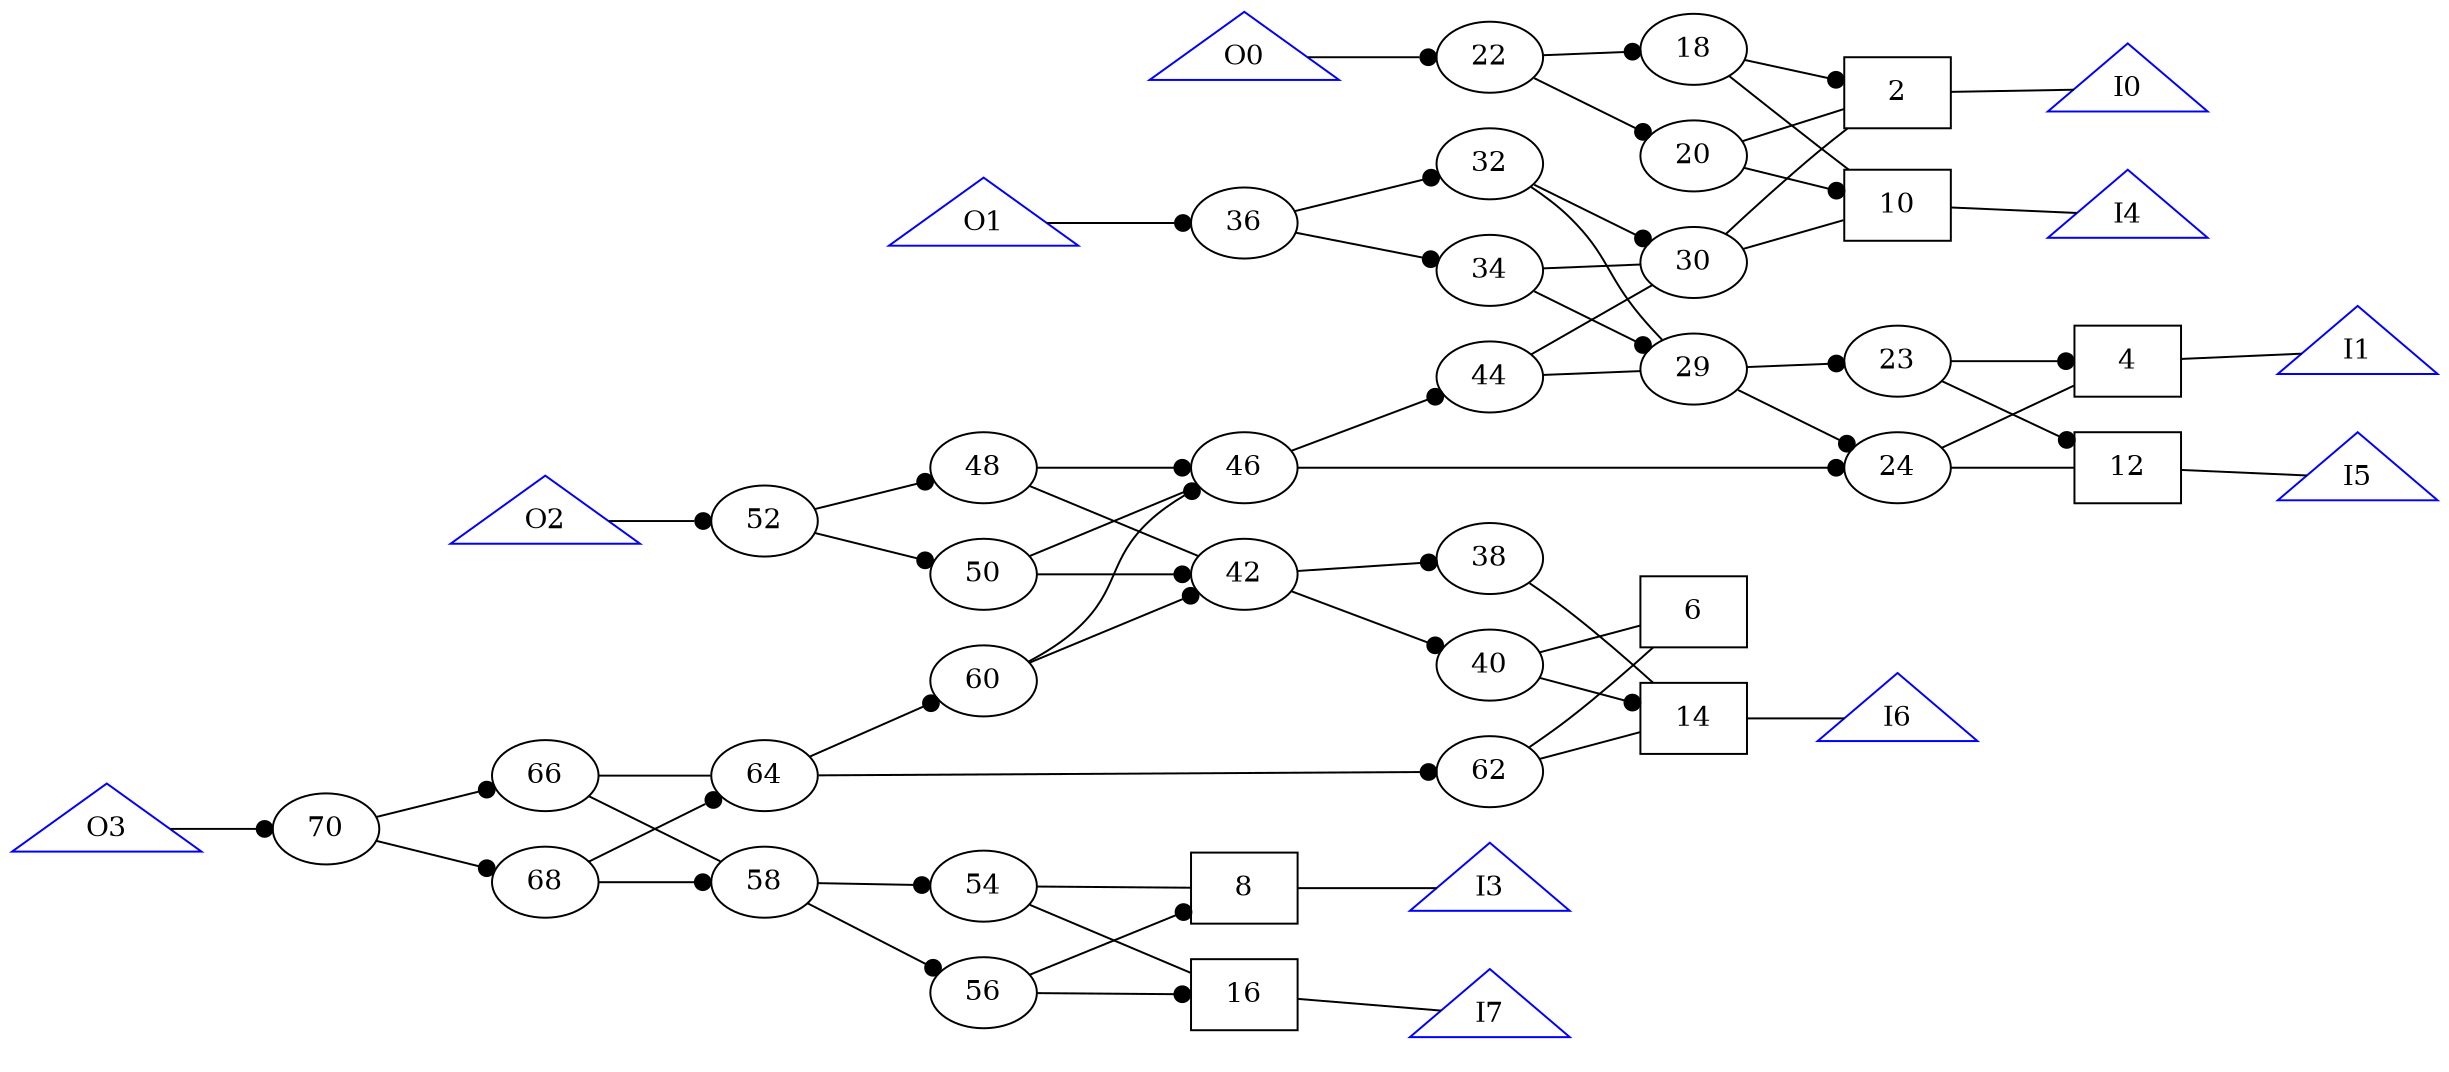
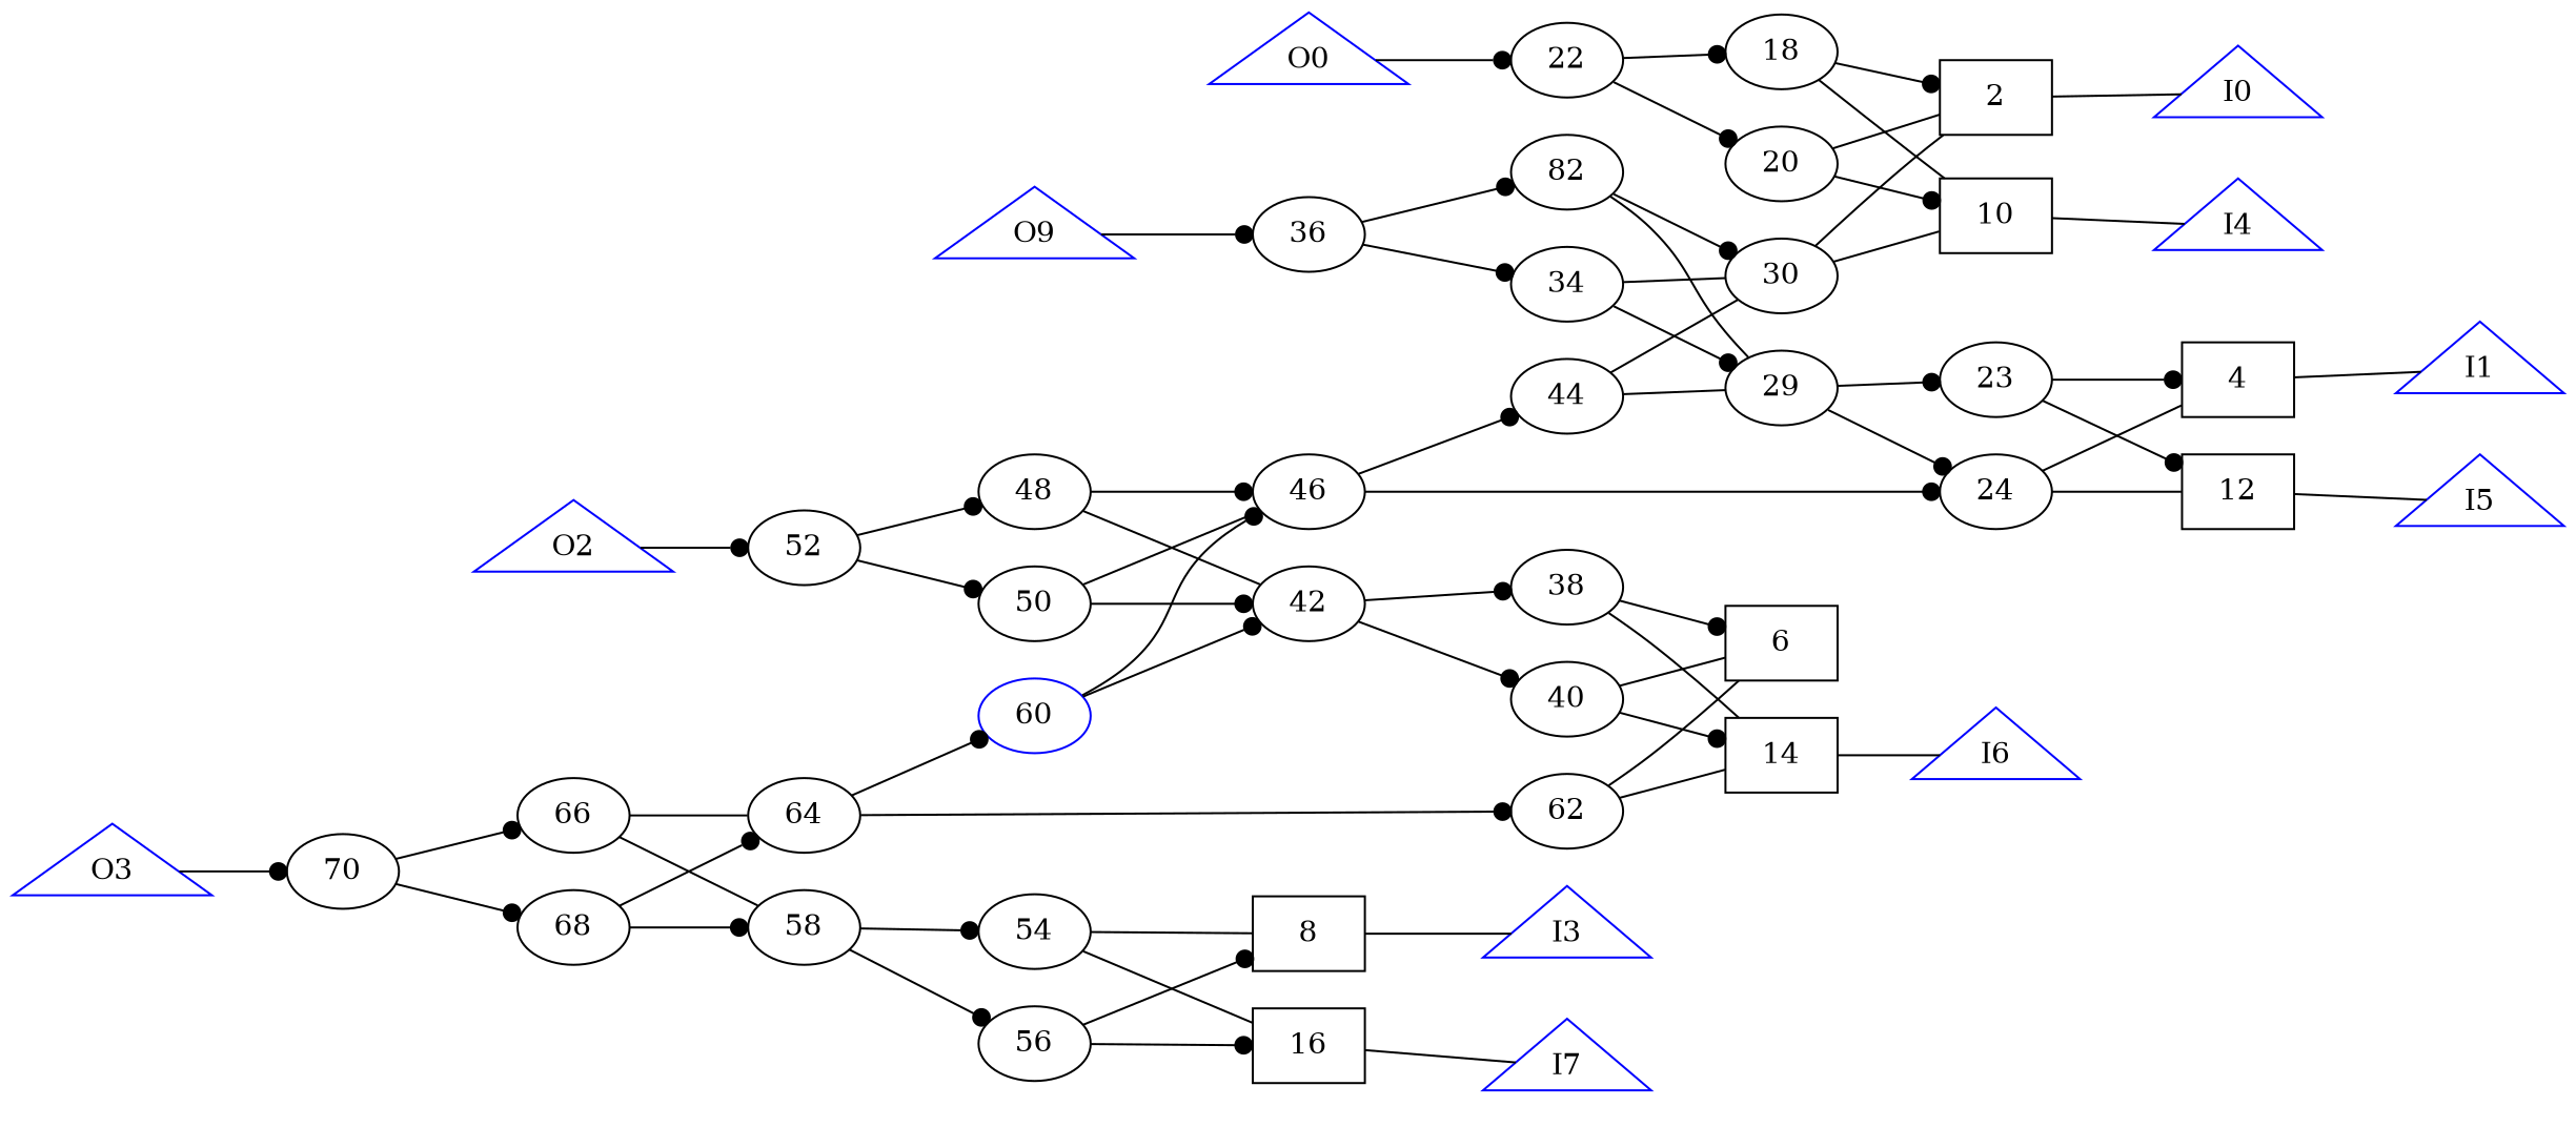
  digraph {
    rankdir=LR
    edge [arrowhead=dot]
    2 [shape=box]
    I0 [color=blue shape=triangle]
    4 [shape=box]
    I1 [color=blue shape=triangle]
    6 [shape=box]
    8 [shape=box]
    I3 [color=blue shape=triangle]
    10 [shape=box]
    I4 [color=blue shape=triangle]
    12 [shape=box]
    I5 [color=blue shape=triangle]
    14 [shape=box]
    I6 [color=blue shape=triangle]
    16 [shape=box]
    I7 [color=blue shape=triangle]
    18
    20
    22
    24
    n20 [label=23]
    n21 [label=29]
    30
-   32
+   32 [label=82]
    34
    36
    38
    40
    42
    44
    46
    48
    50
    52
    54
    56
    58
-   60
+   60 [color=blue]
    62
    64
    66
    68
    70
    O0 [color=blue shape=triangle]
-   O1 [color=blue shape=triangle]
+   O1 [color=blue shape=triangle label=O9]
    O2 [color=blue shape=triangle]
    O3 [color=blue shape=triangle]
    2 -> I0 [arrowhead=none]
    4 -> I1 [arrowhead=none]
    8 -> I3 [arrowhead=none]
    10 -> I4 [arrowhead=none]
    12 -> I5 [arrowhead=none]
    14 -> I6 [arrowhead=none]
    16 -> I7 [arrowhead=none]
    18 -> 2
    18 -> 10 [arrowhead=none]
    20 -> 2 [arrowhead=none]
    20 -> 10
    22 -> 18
    22 -> 20
    24 -> 4 [arrowhead=none]
    24 -> 12 [arrowhead=none]
    n20 -> 4
    n20 -> 12
    n21 -> 24
    n21 -> n20
    30 -> 2 [arrowhead=none]
    30 -> 10 [arrowhead=none]
    32 -> n21 [arrowhead=none]
    32 -> 30
    34 -> n21
    34 -> 30 [arrowhead=none]
    36 -> 32
    36 -> 34
+   38 -> 6
    38 -> 14 [arrowhead=none]
    40 -> 6 [arrowhead=none]
    40 -> 14
    42 -> 38
    42 -> 40
    44 -> n21 [arrowhead=none]
    44 -> 30 [arrowhead=none]
    46 -> 24
    46 -> 44
    48 -> 42 [arrowhead=none]
    48 -> 46
    50 -> 42
    50 -> 46 [arrowhead=none]
    52 -> 48
    52 -> 50
    54 -> 8 [arrowhead=none]
    54 -> 16 [arrowhead=none]
    56 -> 8
    56 -> 16
    58 -> 54
    58 -> 56
    60 -> 42
    60 -> 46
    62 -> 6 [arrowhead=none]
    62 -> 14 [arrowhead=none]
    64 -> 60
    64 -> 62
    66 -> 58 [arrowhead=none]
    66 -> 64 [arrowhead=none]
    68 -> 58
    68 -> 64
    70 -> 66
    70 -> 68
    O0 -> 22
    O1 -> 36
    O2 -> 52
    O3 -> 70
  }
